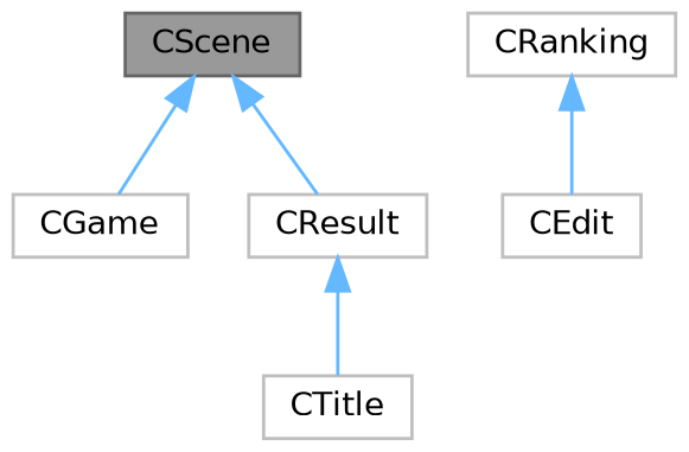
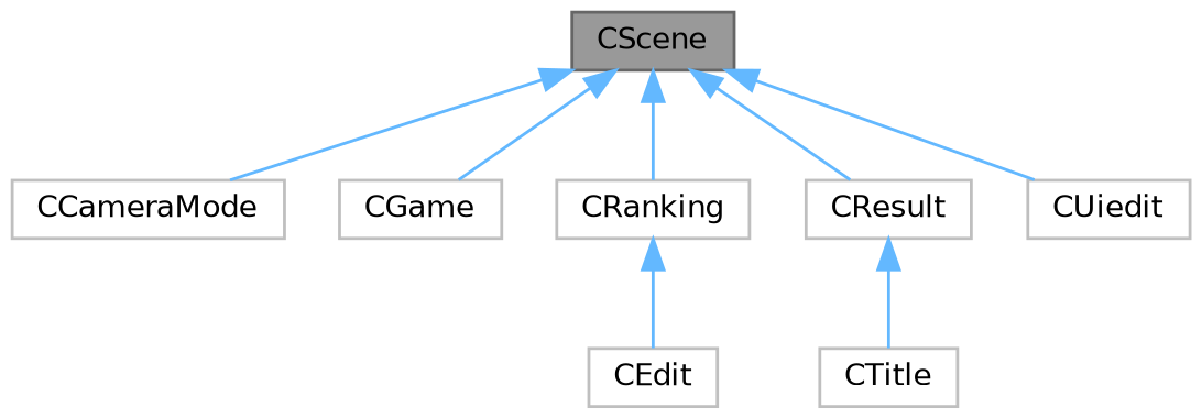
  digraph {
    node [color=grey75 fillcolor=white fontname=Helvetica fontsize=10 shape=box style=filled]
    edge [color=steelblue1 dir=back fontname=Helvetica fontsize=10 labelfontname=Helvetica labelfontsize=10 style=solid]
    n1 [color=gray40 fillcolor=grey60 fontcolor=black height=0.2 label=CScene width=0.4]
+   n2 [height=0.2 label=CCameraMode width=0.4]
    n3 [height=0.2 label=CGame width=0.4]
    n4 [height=0.2 label=CRanking width=0.4]
    n5 [height=0.2 label=CResult width=0.4]
+   n6 [height=0.2 label=CUiedit width=0.4]
    n7 [height=0.2 label=CEdit width=0.4]
    n8 [height=0.2 label=CTitle width=0.4]
+   n1 -> n2
    n1 -> n3
+   n1 -> n4
    n1 -> n5
+   n1 -> n6
    n4 -> n7
    n5 -> n8
  }
